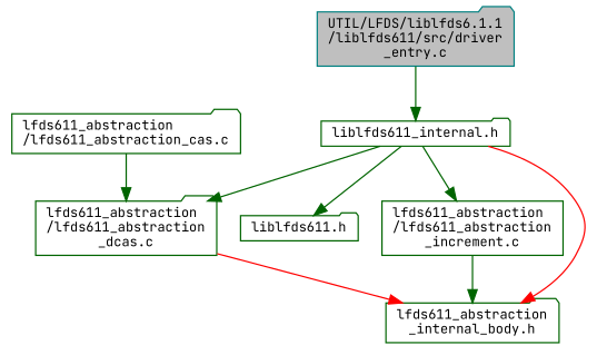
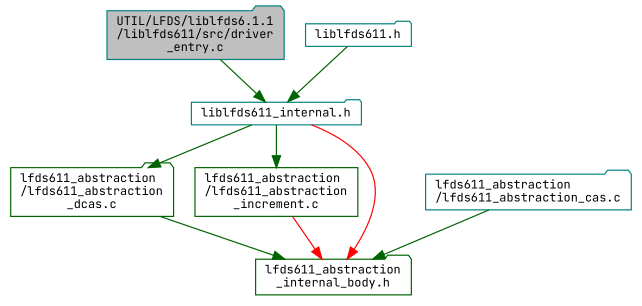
  digraph {
    fontname="JetBrains Mono"
    node [color=darkgreen fillcolor=white fontname="JetBrains Mono" fontsize=10 shape=folder style=filled]
    edge [color=darkgreen fontname="JetBrains Mono" fontsize=10 labelfontname=Helvetica labelfontsize=10 style=solid]
    n1 [color=teal fillcolor=grey75 fontcolor=black height=0.2 label="UTIL/LFDS/liblfds6.1.1\l/liblfds611/src/driver\l_entry.c" width=0.4]
-   n2 [height=0.2 label="liblfds611_internal.h" width=0.4]
-   n3 [height=0.2 label="liblfds611.h" width=0.4]
+   n2 [color=teal height=0.2 label="liblfds611_internal.h" width=0.4]
+   n3 [color=teal height=0.2 label="liblfds611.h" width=0.4]
    n4 [height=0.2 label="lfds611_abstraction\l/lfds611_abstraction\l_dcas.c" width=0.4]
    n5 [height=0.2 label="lfds611_abstraction\l/lfds611_abstraction\l_increment.c" shape=box width=0.4]
    n6 [height=0.2 label="lfds611_abstraction\l_internal_body.h" width=0.4]
-   n7 [height=0.2 label="lfds611_abstraction\l/lfds611_abstraction_cas.c" width=0.4]
+   n7 [color=teal height=0.2 label="lfds611_abstraction\l/lfds611_abstraction_cas.c" width=0.4]
    n1 -> n2
-   n2 -> n3
+   n3 -> n2
    n2 -> n4
    n2 -> n5
    n2 -> n6 [color=red]
-   n4 -> n6 [color=red]
-   n5 -> n6
-   n7 -> n4
+   n4 -> n6
+   n5 -> n6 [color=red]
+   n7 -> n6
  }
